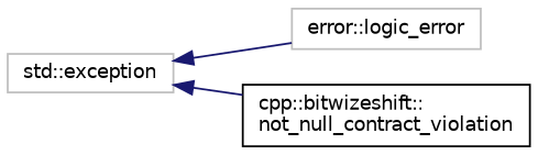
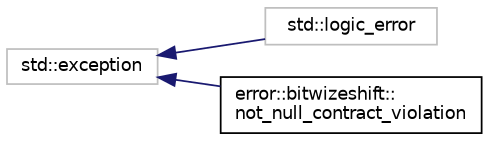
  digraph {
    rankdir=LR
    node [color=grey75 fillcolor=white fontname=Helvetica fontsize=10 shape=record style=filled]
    edge [color=midnightblue dir=back fontname=Helvetica fontsize=10 labelfontname=Helvetica labelfontsize=10 style=solid]
    n1 [height=0.2 label="std::exception" width=0.4]
-   n2 [height=0.2 label="error::logic_error" width=0.4]
-   n3 [color=black height=0.2 label="cpp::bitwizeshift::\lnot_null_contract_violation" width=0.4]
+   n2 [height=0.2 label="std::logic_error" width=0.4]
+   n3 [color=black height=0.2 label="error::bitwizeshift::\lnot_null_contract_violation" width=0.4]
    n1 -> n2
    n1 -> n3
  }
